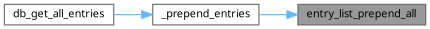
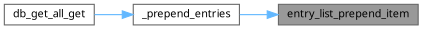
  digraph {
    fontname="Noto Sans"
    rankdir=RL
    node [color=grey40 fillcolor=white fontname="Noto Sans" fontsize=10 shape=box style=filled]
    edge [color=steelblue1 dir=back fontname="Noto Sans" fontsize=10 labelfontname=Helvetica labelfontsize=10 style=solid]
-   n1 [color=gray40 fillcolor=grey60 fontcolor=black height=0.2 label=entry_list_prepend_all width=0.4]
+   n1 [color=gray40 fillcolor=grey60 fontcolor=black height=0.2 label=entry_list_prepend_item width=0.4]
    n2 [height=0.2 label=_prepend_entries width=0.4]
-   n3 [height=0.2 label=db_get_all_entries width=0.4]
+   n3 [height=0.2 label=db_get_all_get width=0.4]
    n1 -> n2
    n2 -> n3
  }
